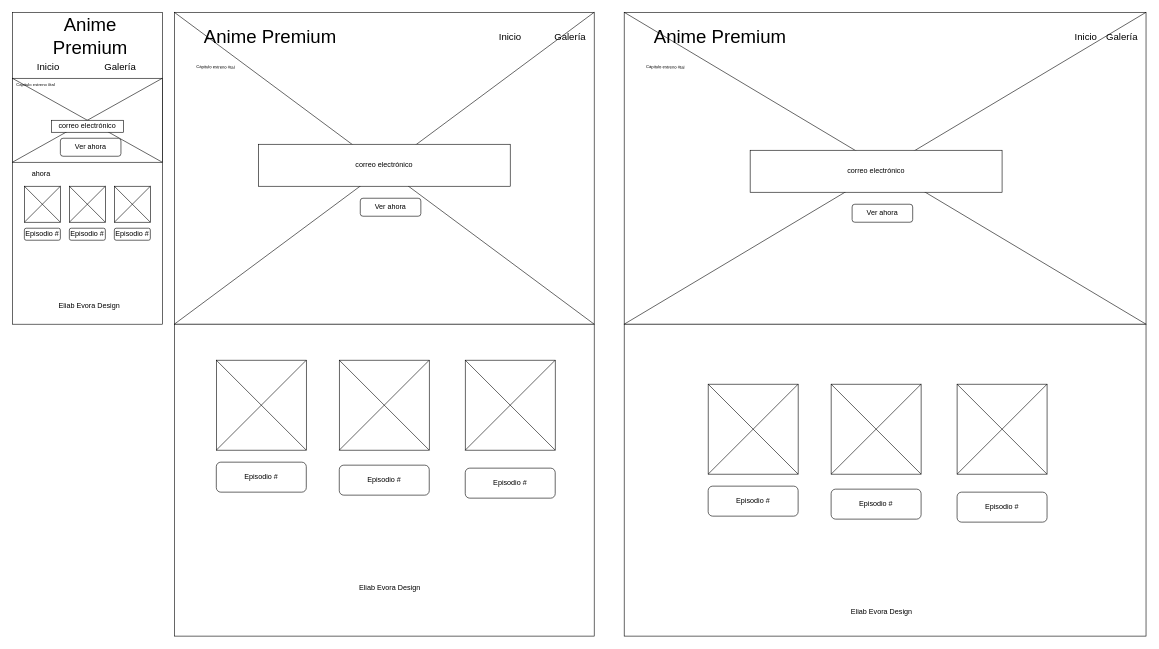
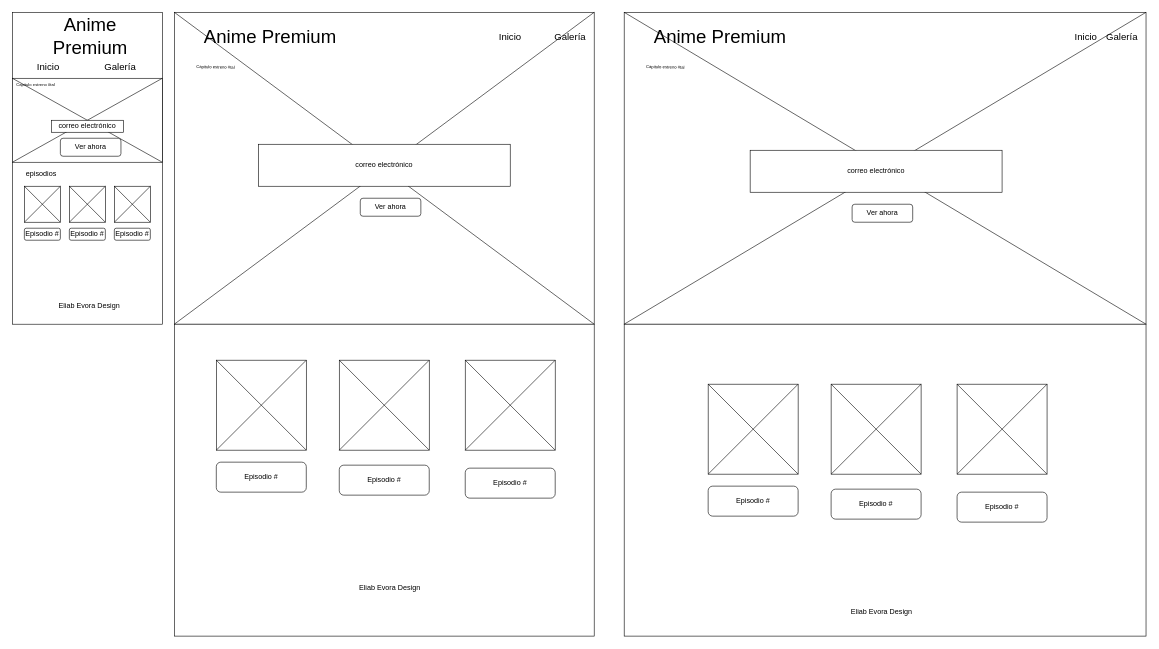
  <mxCell id="0" />
  <mxCell id="1" parent="0" />
  <mxCell id="2" value="" style="rounded=0;whiteSpace=wrap;html=1;" parent="1" vertex="1"><mxGeometry x="20" y="20" width="250" height="520" as="geometry" /></mxCell>
  <mxCell id="3" value="" style="rounded=0;whiteSpace=wrap;html=1;" parent="1" vertex="1"><mxGeometry x="290" y="20" width="700" height="520" as="geometry" /></mxCell>
  <mxCell id="4" value="Anime Premium" style="text;html=1;strokeColor=none;fillColor=none;align=center;verticalAlign=middle;whiteSpace=wrap;rounded=0;fontSize=31;" parent="1" vertex="1"><mxGeometry x="70" y="50" width="160" height="20" as="geometry" /></mxCell>
  <mxCell id="5" value="Inicio" style="text;html=1;strokeColor=none;fillColor=none;align=center;verticalAlign=middle;whiteSpace=wrap;rounded=0;fontSize=16;" parent="1" vertex="1"><mxGeometry x="60" y="100" width="40" height="20" as="geometry" /></mxCell>
  <mxCell id="6" value="Galería" style="text;html=1;strokeColor=none;fillColor=none;align=center;verticalAlign=middle;whiteSpace=wrap;rounded=0;fontSize=16;" parent="1" vertex="1"><mxGeometry x="180" y="100" width="40" height="20" as="geometry" /></mxCell>
  <mxCell id="7" value="Anime Premium" style="text;html=1;strokeColor=none;fillColor=none;align=center;verticalAlign=middle;whiteSpace=wrap;rounded=0;fontSize=31;" parent="1" vertex="1"><mxGeometry x="310" y="50" width="280" height="20" as="geometry" /></mxCell>
  <mxCell id="8" value="Inicio" style="text;html=1;strokeColor=none;fillColor=none;align=center;verticalAlign=middle;whiteSpace=wrap;rounded=0;fontSize=16;" parent="1" vertex="1"><mxGeometry x="830" y="50" width="40" height="20" as="geometry" /></mxCell>
  <mxCell id="9" value="Galería" style="text;html=1;strokeColor=none;fillColor=none;align=center;verticalAlign=middle;whiteSpace=wrap;rounded=0;fontSize=16;" parent="1" vertex="1"><mxGeometry x="930" y="50" width="40" height="20" as="geometry" /></mxCell>
  <mxCell id="10" value="" style="endArrow=none;html=1;fontSize=16;entryX=0;entryY=0;entryDx=0;entryDy=0;exitX=1;exitY=1;exitDx=0;exitDy=0;" parent="1" source="3" target="3" edge="1"><mxGeometry width="50" height="50" relative="1" as="geometry"><mxPoint x="620" y="240" as="sourcePoint" /><mxPoint x="670" y="190" as="targetPoint" /></mxGeometry></mxCell>
  <mxCell id="11" value="" style="endArrow=none;html=1;fontSize=16;entryX=1;entryY=0;entryDx=0;entryDy=0;exitX=0;exitY=1;exitDx=0;exitDy=0;" parent="1" source="3" target="3" edge="1"><mxGeometry width="50" height="50" relative="1" as="geometry"><mxPoint x="620" y="240" as="sourcePoint" /><mxPoint x="670" y="190" as="targetPoint" /></mxGeometry></mxCell>
  <mxCell id="12" style="edgeStyle=orthogonalEdgeStyle;rounded=0;orthogonalLoop=1;jettySize=auto;html=1;exitX=1;exitY=0.5;exitDx=0;exitDy=0;fontSize=16;" parent="1" edge="1"><mxGeometry relative="1" as="geometry"><mxPoint x="1620" y="552.5" as="sourcePoint" /><mxPoint x="1620" y="552.5" as="targetPoint" /></mxGeometry></mxCell>
  <mxCell id="13" value="" style="rounded=0;whiteSpace=wrap;html=1;" vertex="1" parent="1"><mxGeometry x="20" y="130" width="250" height="140" as="geometry" /></mxCell>
  <mxCell id="14" value="" style="endArrow=none;html=1;exitX=0;exitY=1;exitDx=0;exitDy=0;entryX=1;entryY=0;entryDx=0;entryDy=0;" edge="1" parent="1" source="13" target="13"><mxGeometry width="50" height="50" relative="1" as="geometry"><mxPoint x="200" y="200" as="sourcePoint" /><mxPoint x="250" y="150" as="targetPoint" /></mxGeometry></mxCell>
  <mxCell id="15" value="" style="endArrow=none;html=1;exitX=0;exitY=0;exitDx=0;exitDy=0;entryX=1;entryY=1;entryDx=0;entryDy=0;" edge="1" parent="1" source="13" target="13"><mxGeometry width="50" height="50" relative="1" as="geometry"><mxPoint x="200" y="200" as="sourcePoint" /><mxPoint x="250" y="150" as="targetPoint" /></mxGeometry></mxCell>
  <mxCell id="16" value="Ver ahora" style="rounded=1;whiteSpace=wrap;html=1;" vertex="1" parent="1"><mxGeometry x="100" y="230" width="101" height="30" as="geometry" /></mxCell>
  <mxCell id="17" value="correo electrónico" style="rounded=0;whiteSpace=wrap;html=1;" vertex="1" parent="1"><mxGeometry x="85" y="200" width="120" height="20" as="geometry" /></mxCell>
  <mxCell id="18" value="&lt;font style=&quot;font-size: 7px&quot;&gt;Capitulo estreno #tal&amp;nbsp;&lt;/font&gt;" style="text;html=1;strokeColor=none;fillColor=none;align=center;verticalAlign=middle;whiteSpace=wrap;rounded=0;" vertex="1" parent="1"><mxGeometry x="20" y="130" width="80" height="20" as="geometry" /></mxCell>
  <mxCell id="19" value="" style="rounded=0;whiteSpace=wrap;html=1;" vertex="1" parent="1"><mxGeometry x="40" y="310" width="60" height="60" as="geometry" /></mxCell>
  <mxCell id="20" value="" style="endArrow=none;html=1;exitX=0;exitY=1;exitDx=0;exitDy=0;entryX=1;entryY=0;entryDx=0;entryDy=0;" edge="1" parent="1" source="19" target="19"><mxGeometry width="50" height="50" relative="1" as="geometry"><mxPoint x="140" y="370" as="sourcePoint" /><mxPoint x="190" y="320" as="targetPoint" /><Array as="points" /></mxGeometry></mxCell>
  <mxCell id="21" value="" style="endArrow=none;html=1;exitX=0;exitY=0;exitDx=0;exitDy=0;entryX=1;entryY=1;entryDx=0;entryDy=0;" edge="1" parent="1" source="19" target="19"><mxGeometry width="50" height="50" relative="1" as="geometry"><mxPoint x="40" y="355" as="sourcePoint" /><mxPoint x="100" y="295" as="targetPoint" /><Array as="points" /></mxGeometry></mxCell>
- <mxCell id="22" value="ahora&amp;nbsp;" style="text;html=1;strokeColor=none;fillColor=none;align=center;verticalAlign=middle;whiteSpace=wrap;rounded=0;" vertex="1" parent="1"><mxGeometry x="25" y="280" width="90" height="20" as="geometry" /></mxCell>
+ <mxCell id="22" value="episodios&amp;nbsp;" style="text;html=1;strokeColor=none;fillColor=none;align=center;verticalAlign=middle;whiteSpace=wrap;rounded=0;" vertex="1" parent="1"><mxGeometry x="25" y="280" width="90" height="20" as="geometry" /></mxCell>
  <mxCell id="23" value="" style="rounded=0;whiteSpace=wrap;html=1;" vertex="1" parent="1"><mxGeometry x="115" y="310" width="60" height="60" as="geometry" /></mxCell>
  <mxCell id="24" value="" style="rounded=0;whiteSpace=wrap;html=1;" vertex="1" parent="1"><mxGeometry x="190" y="310" width="60" height="60" as="geometry" /></mxCell>
  <mxCell id="25" value="" style="endArrow=none;html=1;exitX=0;exitY=0;exitDx=0;exitDy=0;entryX=1;entryY=1;entryDx=0;entryDy=0;" edge="1" parent="1"><mxGeometry width="50" height="50" relative="1" as="geometry"><mxPoint x="115" y="310" as="sourcePoint" /><mxPoint x="175" y="370" as="targetPoint" /><Array as="points" /></mxGeometry></mxCell>
  <mxCell id="26" value="" style="endArrow=none;html=1;exitX=0;exitY=1;exitDx=0;exitDy=0;entryX=1;entryY=0;entryDx=0;entryDy=0;" edge="1" parent="1"><mxGeometry width="50" height="50" relative="1" as="geometry"><mxPoint x="115" y="370" as="sourcePoint" /><mxPoint x="175" y="310" as="targetPoint" /><Array as="points" /></mxGeometry></mxCell>
  <mxCell id="27" value="" style="endArrow=none;html=1;exitX=0;exitY=1;exitDx=0;exitDy=0;entryX=1;entryY=0;entryDx=0;entryDy=0;" edge="1" parent="1"><mxGeometry width="50" height="50" relative="1" as="geometry"><mxPoint x="190" y="370" as="sourcePoint" /><mxPoint x="250" y="310" as="targetPoint" /><Array as="points" /></mxGeometry></mxCell>
  <mxCell id="28" value="" style="endArrow=none;html=1;exitX=0;exitY=0;exitDx=0;exitDy=0;entryX=1;entryY=1;entryDx=0;entryDy=0;" edge="1" parent="1"><mxGeometry width="50" height="50" relative="1" as="geometry"><mxPoint x="190" y="310" as="sourcePoint" /><mxPoint x="250" y="370" as="targetPoint" /><Array as="points" /></mxGeometry></mxCell>
  <mxCell id="29" value="Episodio #" style="rounded=1;whiteSpace=wrap;html=1;" vertex="1" parent="1"><mxGeometry x="40" y="380" width="60" height="20" as="geometry" /></mxCell>
  <mxCell id="30" value="Episodio #" style="rounded=1;whiteSpace=wrap;html=1;" vertex="1" parent="1"><mxGeometry x="115" y="380" width="60" height="20" as="geometry" /></mxCell>
  <mxCell id="31" value="Episodio #" style="rounded=1;whiteSpace=wrap;html=1;" vertex="1" parent="1"><mxGeometry x="190" y="380" width="60" height="20" as="geometry" /></mxCell>
  <mxCell id="32" value="Eliab Evora Design&amp;nbsp;" style="text;html=1;strokeColor=none;fillColor=none;align=center;verticalAlign=middle;whiteSpace=wrap;rounded=0;" vertex="1" parent="1"><mxGeometry x="40" y="500" width="220" height="20" as="geometry" /></mxCell>
  <mxCell id="33" value="" style="rounded=0;whiteSpace=wrap;html=1;" vertex="1" parent="1"><mxGeometry x="290" y="540" width="700" height="520" as="geometry" /></mxCell>
  <mxCell id="34" value="correo electrónico" style="rounded=0;whiteSpace=wrap;html=1;" vertex="1" parent="1"><mxGeometry x="430" y="240" width="420" height="70" as="geometry" /></mxCell>
  <mxCell id="35" value="Ver ahora" style="rounded=1;whiteSpace=wrap;html=1;" vertex="1" parent="1"><mxGeometry x="600" y="330" width="101" height="30" as="geometry" /></mxCell>
  <mxCell id="36" value="&lt;font style=&quot;font-size: 7px&quot;&gt;Capitulo estreno #tal&amp;nbsp;&lt;/font&gt;" style="text;html=1;strokeColor=none;fillColor=none;align=center;verticalAlign=middle;whiteSpace=wrap;rounded=0;rotation=1;" vertex="1" parent="1"><mxGeometry x="320" y="100" width="80" height="20" as="geometry" /></mxCell>
  <mxCell id="37" value="" style="rounded=0;whiteSpace=wrap;html=1;" vertex="1" parent="1"><mxGeometry x="360" y="600" width="150" height="150" as="geometry" /></mxCell>
  <mxCell id="38" value="" style="endArrow=none;html=1;exitX=0;exitY=1;exitDx=0;exitDy=0;entryX=1;entryY=0;entryDx=0;entryDy=0;" edge="1" parent="1" source="37" target="37"><mxGeometry width="50" height="50" relative="1" as="geometry"><mxPoint x="445" y="450" as="sourcePoint" /><mxPoint x="495" y="400" as="targetPoint" /><Array as="points" /></mxGeometry></mxCell>
  <mxCell id="39" value="" style="endArrow=none;html=1;exitX=0;exitY=0;exitDx=0;exitDy=0;entryX=1;entryY=1;entryDx=0;entryDy=0;" edge="1" parent="1" source="37" target="37"><mxGeometry width="50" height="50" relative="1" as="geometry"><mxPoint x="345" y="435" as="sourcePoint" /><mxPoint x="405" y="375" as="targetPoint" /><Array as="points" /></mxGeometry></mxCell>
  <mxCell id="40" value="Episodio #" style="rounded=1;whiteSpace=wrap;html=1;" vertex="1" parent="1"><mxGeometry x="360" y="770" width="150" height="50" as="geometry" /></mxCell>
  <mxCell id="41" value="" style="rounded=0;whiteSpace=wrap;html=1;" vertex="1" parent="1"><mxGeometry x="565" y="600" width="150" height="150" as="geometry" /></mxCell>
  <mxCell id="42" value="" style="endArrow=none;html=1;exitX=0;exitY=1;exitDx=0;exitDy=0;entryX=1;entryY=0;entryDx=0;entryDy=0;" edge="1" parent="1" source="41" target="41"><mxGeometry width="50" height="50" relative="1" as="geometry"><mxPoint x="625" y="450" as="sourcePoint" /><mxPoint x="675" y="400" as="targetPoint" /><Array as="points" /></mxGeometry></mxCell>
  <mxCell id="43" value="" style="endArrow=none;html=1;exitX=0;exitY=0;exitDx=0;exitDy=0;entryX=1;entryY=1;entryDx=0;entryDy=0;" edge="1" parent="1" source="41" target="41"><mxGeometry width="50" height="50" relative="1" as="geometry"><mxPoint x="525" y="435" as="sourcePoint" /><mxPoint x="585" y="375" as="targetPoint" /><Array as="points" /></mxGeometry></mxCell>
  <mxCell id="44" value="Episodio #" style="rounded=1;whiteSpace=wrap;html=1;" vertex="1" parent="1"><mxGeometry x="565" y="775" width="150" height="50" as="geometry" /></mxCell>
  <mxCell id="45" value="" style="rounded=0;whiteSpace=wrap;html=1;" vertex="1" parent="1"><mxGeometry x="775" y="600" width="150" height="150" as="geometry" /></mxCell>
  <mxCell id="46" value="" style="endArrow=none;html=1;exitX=0;exitY=1;exitDx=0;exitDy=0;entryX=1;entryY=0;entryDx=0;entryDy=0;" edge="1" parent="1" source="45" target="45"><mxGeometry width="50" height="50" relative="1" as="geometry"><mxPoint x="860" y="450" as="sourcePoint" /><mxPoint x="910" y="400" as="targetPoint" /><Array as="points" /></mxGeometry></mxCell>
  <mxCell id="47" value="" style="endArrow=none;html=1;exitX=0;exitY=0;exitDx=0;exitDy=0;entryX=1;entryY=1;entryDx=0;entryDy=0;" edge="1" parent="1" source="45" target="45"><mxGeometry width="50" height="50" relative="1" as="geometry"><mxPoint x="760" y="435" as="sourcePoint" /><mxPoint x="820" y="375" as="targetPoint" /><Array as="points" /></mxGeometry></mxCell>
  <mxCell id="48" value="Episodio #" style="rounded=1;whiteSpace=wrap;html=1;" vertex="1" parent="1"><mxGeometry x="775" y="780" width="150" height="50" as="geometry" /></mxCell>
  <mxCell id="49" value="Eliab Evora Design&amp;nbsp;" style="text;html=1;strokeColor=none;fillColor=none;align=center;verticalAlign=middle;whiteSpace=wrap;rounded=0;" vertex="1" parent="1"><mxGeometry x="540.5" y="970" width="220" height="20" as="geometry" /></mxCell>
  <mxCell id="50" value="" style="rounded=0;whiteSpace=wrap;html=1;" vertex="1" parent="1"><mxGeometry x="1040" y="20" width="870" height="520" as="geometry" /></mxCell>
  <mxCell id="51" value="Anime Premium" style="text;html=1;strokeColor=none;fillColor=none;align=center;verticalAlign=middle;whiteSpace=wrap;rounded=0;fontSize=31;" vertex="1" parent="1"><mxGeometry x="1060" y="50" width="280" height="20" as="geometry" /></mxCell>
  <mxCell id="52" value="Inicio" style="text;html=1;strokeColor=none;fillColor=none;align=center;verticalAlign=middle;whiteSpace=wrap;rounded=0;fontSize=16;" vertex="1" parent="1"><mxGeometry x="1790" y="50" width="40" height="20" as="geometry" /></mxCell>
  <mxCell id="53" value="Galería" style="text;html=1;strokeColor=none;fillColor=none;align=center;verticalAlign=middle;whiteSpace=wrap;rounded=0;fontSize=16;" vertex="1" parent="1"><mxGeometry x="1850" y="50" width="40" height="20" as="geometry" /></mxCell>
  <mxCell id="54" value="" style="endArrow=none;html=1;fontSize=16;entryX=0;entryY=0;entryDx=0;entryDy=0;exitX=1;exitY=1;exitDx=0;exitDy=0;" edge="1" parent="1" source="50" target="50"><mxGeometry width="50" height="50" relative="1" as="geometry"><mxPoint x="1370" y="240" as="sourcePoint" /><mxPoint x="1420" y="190" as="targetPoint" /></mxGeometry></mxCell>
  <mxCell id="55" value="" style="endArrow=none;html=1;fontSize=16;entryX=1;entryY=0;entryDx=0;entryDy=0;exitX=0;exitY=1;exitDx=0;exitDy=0;" edge="1" parent="1" source="50" target="50"><mxGeometry width="50" height="50" relative="1" as="geometry"><mxPoint x="1370" y="240" as="sourcePoint" /><mxPoint x="1420" y="190" as="targetPoint" /></mxGeometry></mxCell>
  <mxCell id="56" value="" style="rounded=0;whiteSpace=wrap;html=1;" vertex="1" parent="1"><mxGeometry x="1040" y="540" width="870" height="520" as="geometry" /></mxCell>
  <mxCell id="57" value="correo electrónico" style="rounded=0;whiteSpace=wrap;html=1;" vertex="1" parent="1"><mxGeometry x="1250" y="250" width="420" height="70" as="geometry" /></mxCell>
  <mxCell id="58" value="Ver ahora" style="rounded=1;whiteSpace=wrap;html=1;" vertex="1" parent="1"><mxGeometry x="1420" y="340" width="101" height="30" as="geometry" /></mxCell>
  <mxCell id="59" value="&lt;font style=&quot;font-size: 7px&quot;&gt;Capitulo estreno #tal&amp;nbsp;&lt;/font&gt;" style="text;html=1;strokeColor=none;fillColor=none;align=center;verticalAlign=middle;whiteSpace=wrap;rounded=0;rotation=1;" vertex="1" parent="1"><mxGeometry x="1070" y="100" width="80" height="20" as="geometry" /></mxCell>
  <mxCell id="60" value="" style="rounded=0;whiteSpace=wrap;html=1;" vertex="1" parent="1"><mxGeometry x="1180" y="640" width="150" height="150" as="geometry" /></mxCell>
  <mxCell id="61" value="" style="endArrow=none;html=1;exitX=0;exitY=1;exitDx=0;exitDy=0;entryX=1;entryY=0;entryDx=0;entryDy=0;" edge="1" parent="1" source="60" target="60"><mxGeometry width="50" height="50" relative="1" as="geometry"><mxPoint x="1265" y="490" as="sourcePoint" /><mxPoint x="1315" y="440" as="targetPoint" /><Array as="points" /></mxGeometry></mxCell>
  <mxCell id="62" value="" style="endArrow=none;html=1;exitX=0;exitY=0;exitDx=0;exitDy=0;entryX=1;entryY=1;entryDx=0;entryDy=0;" edge="1" parent="1" source="60" target="60"><mxGeometry width="50" height="50" relative="1" as="geometry"><mxPoint x="1165" y="475" as="sourcePoint" /><mxPoint x="1225" y="415" as="targetPoint" /><Array as="points" /></mxGeometry></mxCell>
  <mxCell id="63" value="Episodio #" style="rounded=1;whiteSpace=wrap;html=1;" vertex="1" parent="1"><mxGeometry x="1180" y="810" width="150" height="50" as="geometry" /></mxCell>
  <mxCell id="64" value="" style="rounded=0;whiteSpace=wrap;html=1;" vertex="1" parent="1"><mxGeometry x="1385" y="640" width="150" height="150" as="geometry" /></mxCell>
  <mxCell id="65" value="" style="endArrow=none;html=1;exitX=0;exitY=1;exitDx=0;exitDy=0;entryX=1;entryY=0;entryDx=0;entryDy=0;" edge="1" parent="1" source="64" target="64"><mxGeometry width="50" height="50" relative="1" as="geometry"><mxPoint x="1445" y="490" as="sourcePoint" /><mxPoint x="1495" y="440" as="targetPoint" /><Array as="points" /></mxGeometry></mxCell>
  <mxCell id="66" value="" style="endArrow=none;html=1;exitX=0;exitY=0;exitDx=0;exitDy=0;entryX=1;entryY=1;entryDx=0;entryDy=0;" edge="1" parent="1" source="64" target="64"><mxGeometry width="50" height="50" relative="1" as="geometry"><mxPoint x="1345" y="475" as="sourcePoint" /><mxPoint x="1405" y="415" as="targetPoint" /><Array as="points" /></mxGeometry></mxCell>
  <mxCell id="67" value="Episodio #" style="rounded=1;whiteSpace=wrap;html=1;" vertex="1" parent="1"><mxGeometry x="1385" y="815" width="150" height="50" as="geometry" /></mxCell>
  <mxCell id="68" value="" style="rounded=0;whiteSpace=wrap;html=1;" vertex="1" parent="1"><mxGeometry x="1595" y="640" width="150" height="150" as="geometry" /></mxCell>
  <mxCell id="69" value="" style="endArrow=none;html=1;exitX=0;exitY=1;exitDx=0;exitDy=0;entryX=1;entryY=0;entryDx=0;entryDy=0;" edge="1" parent="1" source="68" target="68"><mxGeometry width="50" height="50" relative="1" as="geometry"><mxPoint x="1680" y="490" as="sourcePoint" /><mxPoint x="1730" y="440" as="targetPoint" /><Array as="points" /></mxGeometry></mxCell>
  <mxCell id="70" value="" style="endArrow=none;html=1;exitX=0;exitY=0;exitDx=0;exitDy=0;entryX=1;entryY=1;entryDx=0;entryDy=0;" edge="1" parent="1" source="68" target="68"><mxGeometry width="50" height="50" relative="1" as="geometry"><mxPoint x="1580" y="475" as="sourcePoint" /><mxPoint x="1640" y="415" as="targetPoint" /><Array as="points" /></mxGeometry></mxCell>
  <mxCell id="71" value="Episodio #" style="rounded=1;whiteSpace=wrap;html=1;" vertex="1" parent="1"><mxGeometry x="1595" y="820" width="150" height="50" as="geometry" /></mxCell>
  <mxCell id="72" value="Eliab Evora Design&amp;nbsp;" style="text;html=1;strokeColor=none;fillColor=none;align=center;verticalAlign=middle;whiteSpace=wrap;rounded=0;" vertex="1" parent="1"><mxGeometry x="1360.5" y="1010" width="220" height="20" as="geometry" /></mxCell>
